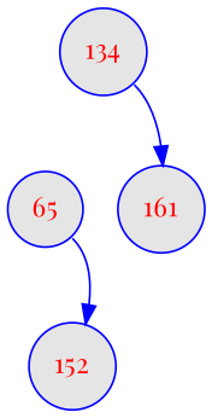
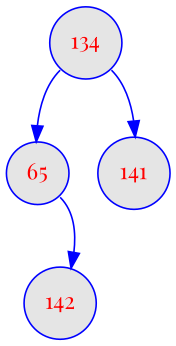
  digraph {
    fontname="Playfair Display"
    node [color=blue fillcolor=grey90 fontcolor=red fontname="Playfair Display" fontsize=14 shape=circle style="rounded, filled"]
    edge [color=blue fontname="Playfair Display" tailport=se]
    n1 [label=134 width=0.5]
    n2 [label=65 width=0.5]
-   n3 [label=161 width=0.5]
-   n4 [label=152 width=0.5]
+   n3 [label=141 width=0.5]
+   n4 [label=142 width=0.5]
+   n1 -> n2 [tailport=sw]
    n1 -> n3
    n2 -> n4
  }
